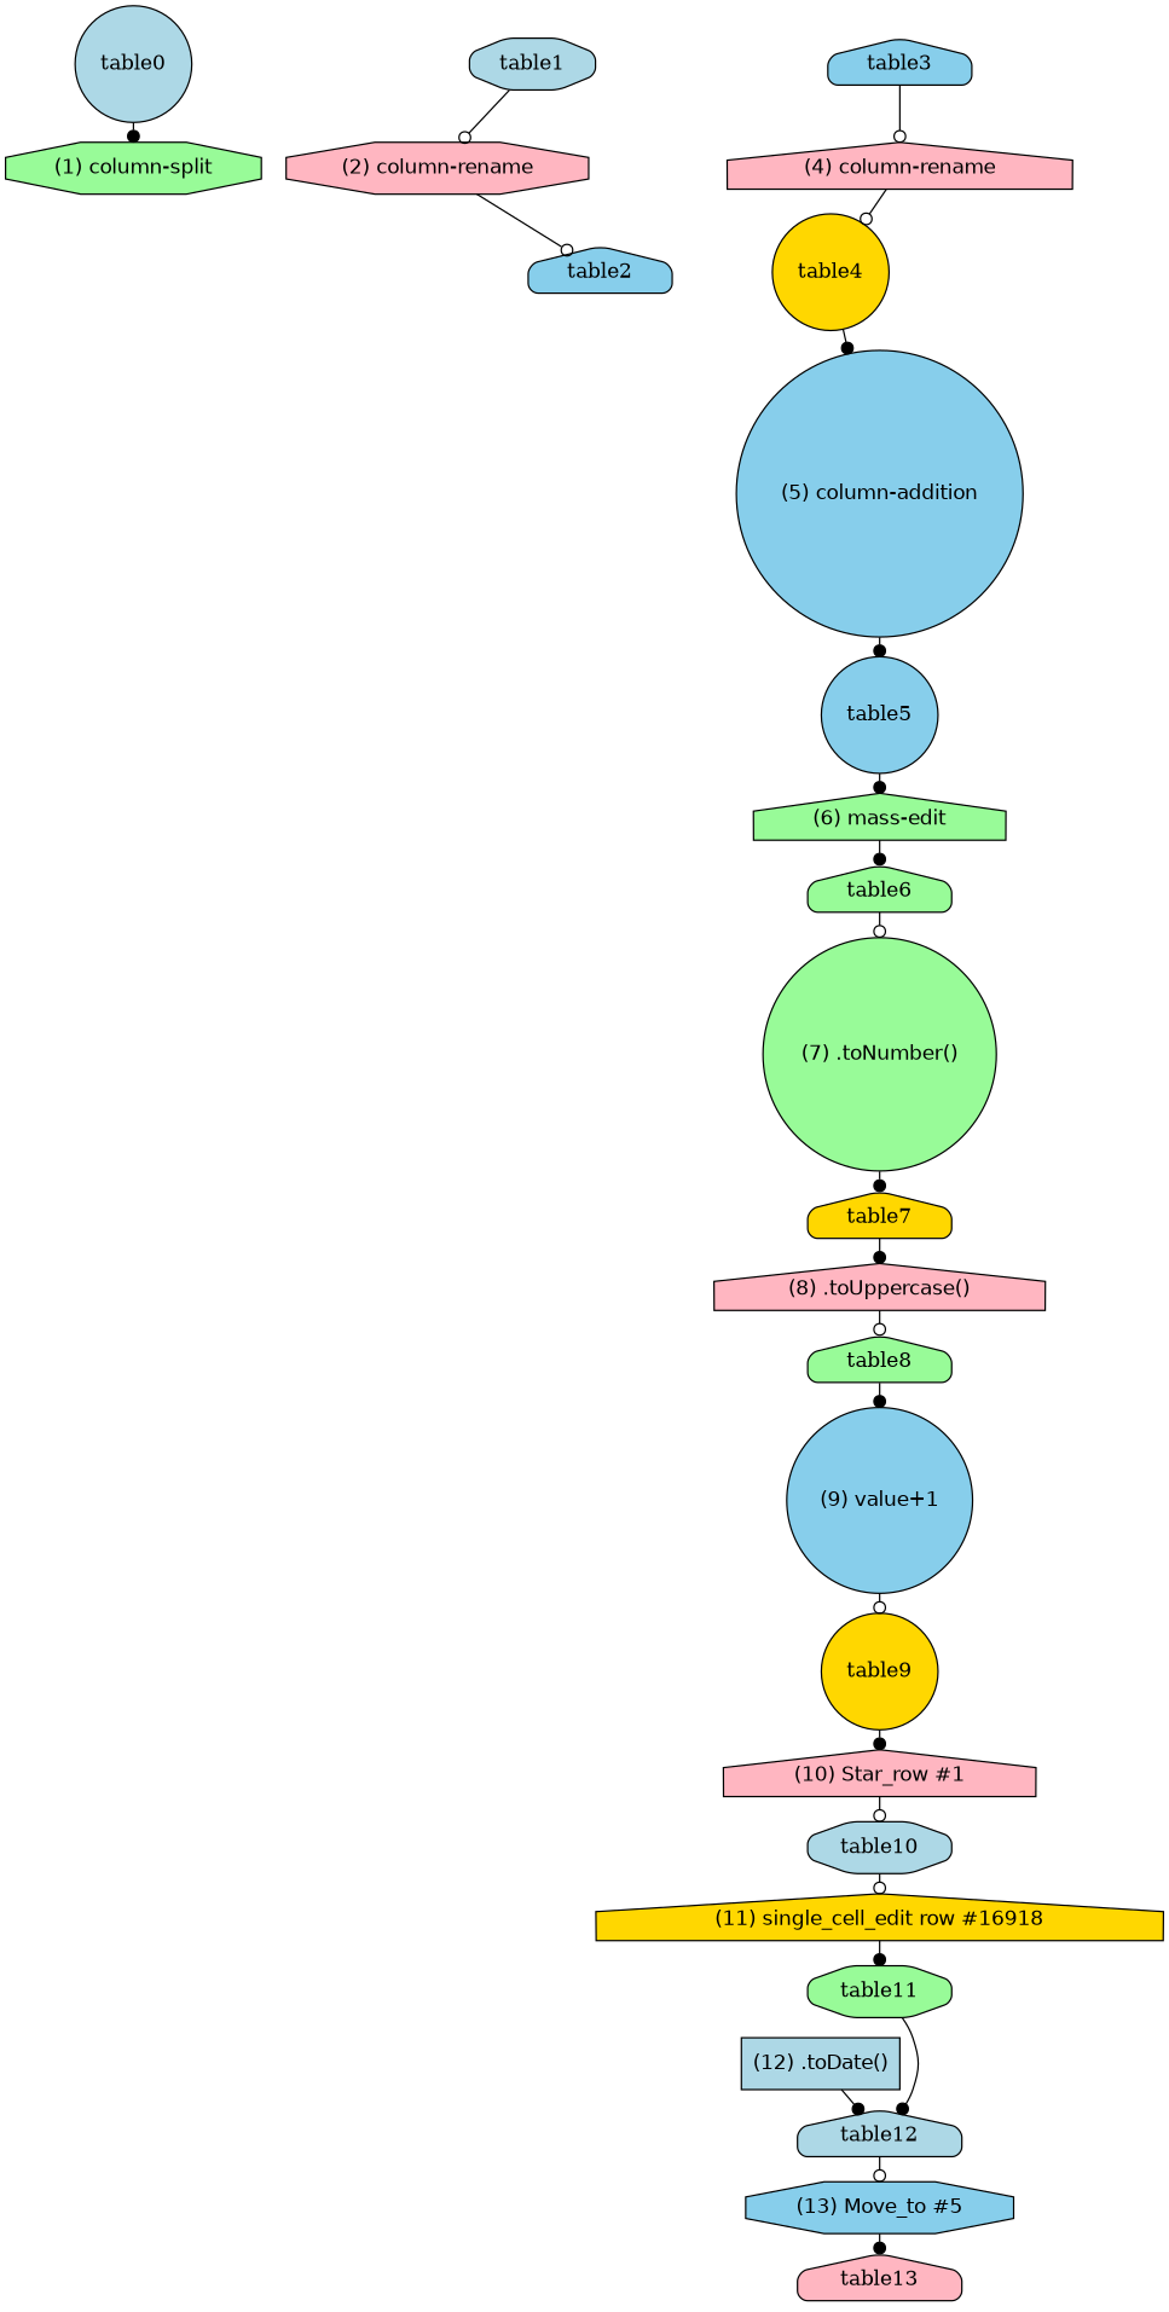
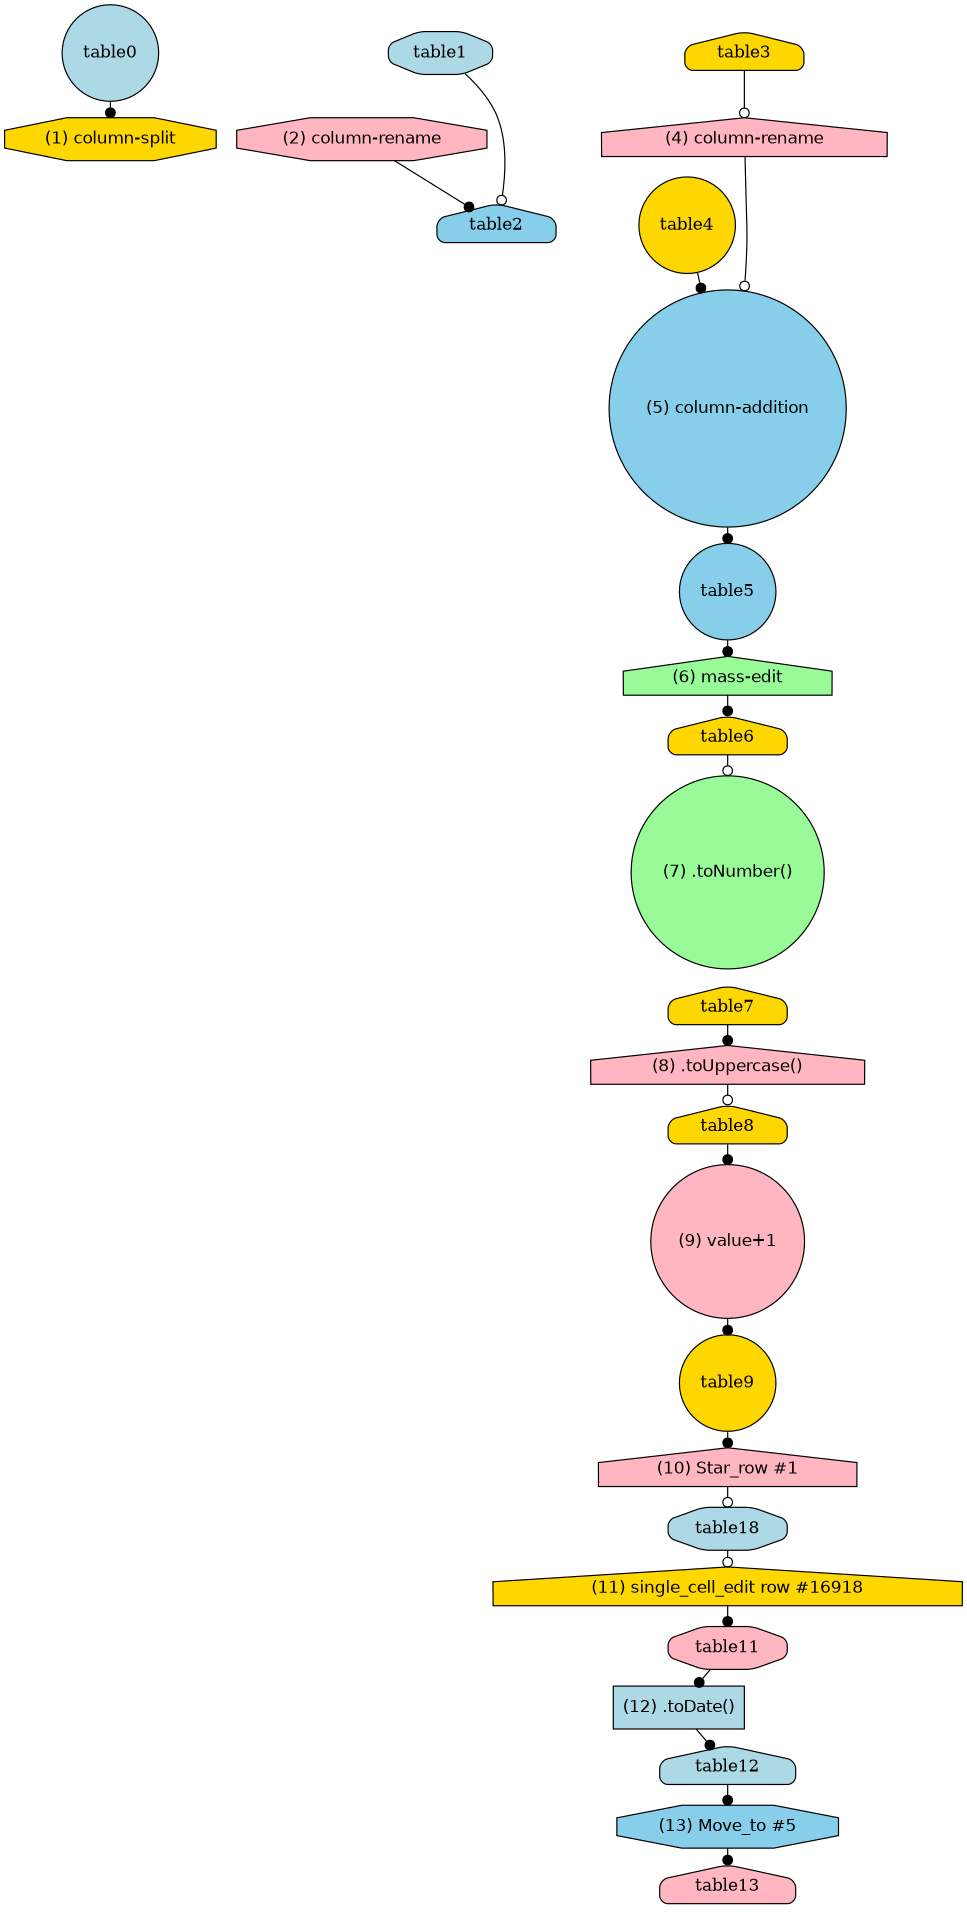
  digraph {
    ranksep=0.2
    node [fillcolor=lightpink shape=house style="rounded,filled"]
    edge [arrowhead=dot]
    table0 [fillcolor=lightblue shape=circle]
-   "(1) column-split" [fillcolor=palegreen fontname=Helvetica peripheries=1 shape=octagon style=filled]
+   "(1) column-split" [fillcolor=gold fontname=Helvetica peripheries=1 shape=octagon style=filled]
    table1 [fillcolor=lightblue shape=octagon]
    "(2) column-rename" [fontname=Helvetica peripheries=1 shape=octagon style=filled]
    table2 [fillcolor=skyblue]
-   table3 [fillcolor=skyblue]
+   table3 [fillcolor=gold]
    "(4) column-rename" [fontname=Helvetica peripheries=1 style=filled]
    table4 [fillcolor=gold shape=circle]
    "(5) column-addition" [fillcolor=skyblue fontname=Helvetica peripheries=1 shape=circle style=filled]
    table5 [fillcolor=skyblue shape=circle]
    "(6) mass-edit" [fillcolor=palegreen fontname=Helvetica peripheries=1 style=filled]
-   table6 [fillcolor=palegreen]
+   table6 [fillcolor=gold]
    "(7) .toNumber()" [fillcolor=palegreen fontname=Helvetica peripheries=1 shape=circle style=filled]
    table7 [fillcolor=gold]
    "(8) .toUppercase()" [fontname=Helvetica peripheries=1 style=filled]
-   table8 [fillcolor=palegreen]
-   "(9) value+1" [fillcolor=skyblue fontname=Helvetica peripheries=1 shape=circle style=filled]
+   table8 [fillcolor=gold]
+   "(9) value+1" [fontname=Helvetica peripheries=1 shape=circle style=filled]
    table9 [fillcolor=gold shape=circle]
    "(10) Star_row #1" [fontname=Helvetica peripheries=1 style=filled]
-   table10 [fillcolor=lightblue shape=octagon]
+   table10 [fillcolor=lightblue shape=octagon label=table18]
    "(11) single_cell_edit row #16918" [fillcolor=gold fontname=Helvetica peripheries=1 style=filled]
-   table11 [fillcolor=palegreen shape=octagon]
+   table11 [shape=octagon]
    "(12) .toDate()" [fillcolor=lightblue fontname=Helvetica peripheries=1 shape=box style=filled]
    table12 [fillcolor=lightblue]
    "(13) Move_to #5" [fillcolor=skyblue fontname=Helvetica peripheries=1 shape=octagon style=filled]
    table13
    table0 -> "(1) column-split"
-   table1 -> "(2) column-rename" [arrowhead=odot]
-   "(2) column-rename" -> table2 [arrowhead=odot]
+   table1 -> table2 [arrowhead=odot]
+   "(2) column-rename" -> table2
    table3 -> "(4) column-rename" [arrowhead=odot]
-   "(4) column-rename" -> table4 [arrowhead=odot]
+   "(4) column-rename" -> "(5) column-addition" [arrowhead=odot]
    table4 -> "(5) column-addition"
    "(5) column-addition" -> table5
    table5 -> "(6) mass-edit"
    "(6) mass-edit" -> table6
    table6 -> "(7) .toNumber()" [arrowhead=odot]
-   "(7) .toNumber()" -> table7
    table7 -> "(8) .toUppercase()"
    "(8) .toUppercase()" -> table8 [arrowhead=odot]
    table8 -> "(9) value+1"
-   "(9) value+1" -> table9 [arrowhead=odot]
+   "(9) value+1" -> table9
    table9 -> "(10) Star_row #1"
    "(10) Star_row #1" -> table10 [arrowhead=odot]
    table10 -> "(11) single_cell_edit row #16918" [arrowhead=odot]
    "(11) single_cell_edit row #16918" -> table11
-   table11 -> table12
+   table11 -> "(12) .toDate()"
    "(12) .toDate()" -> table12
-   table12 -> "(13) Move_to #5" [arrowhead=odot]
+   table12 -> "(13) Move_to #5"
    "(13) Move_to #5" -> table13
  }
